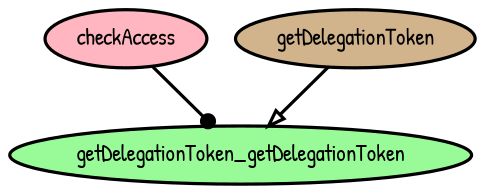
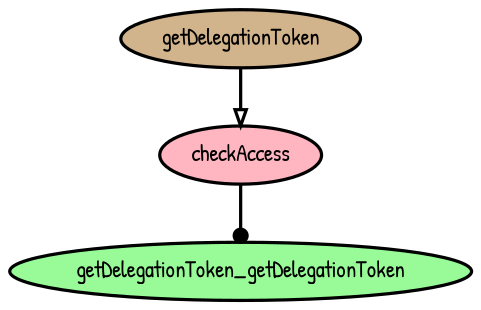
  digraph {
    fontname="Patrick Hand"
    node [fontname="Patrick Hand" style="bold,filled"]
    edge [fontname="Patrick Hand" style=bold]
    checkAccess [fillcolor=lightpink]
    n2 [fillcolor=palegreen label=getDelegationToken_getDelegationToken]
    getDelegationToken [fillcolor=tan]
    checkAccess -> n2 [arrowhead=dot]
-   getDelegationToken -> n2 [arrowhead=onormal]
+   getDelegationToken -> checkAccess [arrowhead=onormal]
  }
